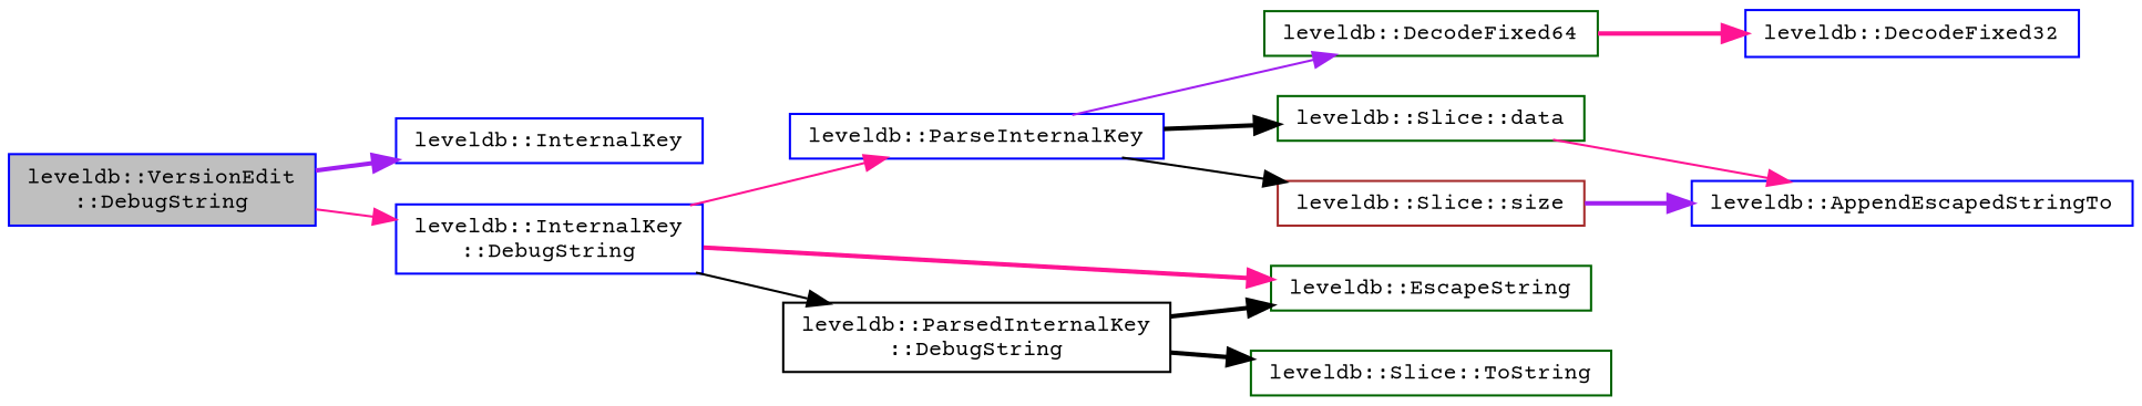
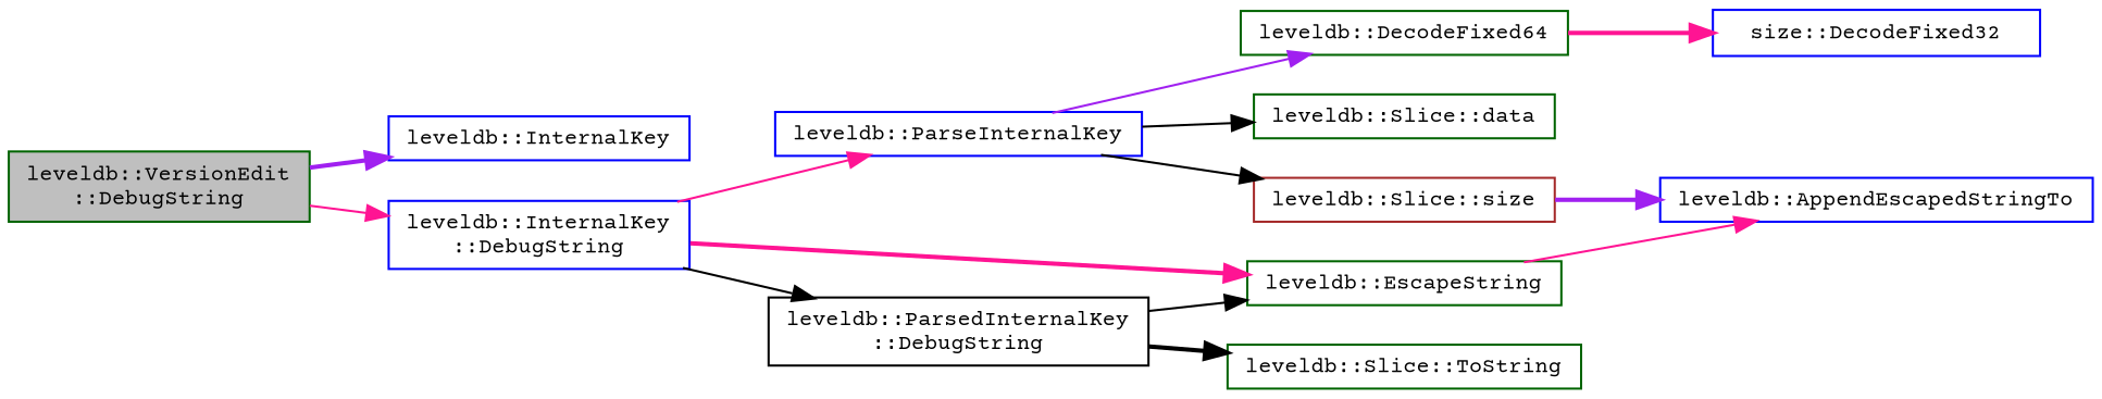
  digraph {
    fontname="Courier Prime"
    rankdir=LR
    node [color=darkgreen fillcolor=white fontname="Courier Prime" fontsize=10 shape=record style=filled]
    edge [color=deeppink fontname="Courier Prime" fontsize=10 labelfontname=Helvetica labelfontsize=10 style=bold]
-   n1 [color=blue fillcolor=grey75 fontcolor=black height=0.2 label="leveldb::VersionEdit\l::DebugString" width=0.4]
+   n1 [fillcolor=grey75 fontcolor=black height=0.2 label="leveldb::VersionEdit\l::DebugString" width=0.4]
    n2 [color=blue height=0.2 label="leveldb::InternalKey" width=0.4]
    n3 [color=blue height=0.2 label="leveldb::InternalKey\l::DebugString" width=0.4]
    n4 [color=blue height=0.2 label="leveldb::ParseInternalKey" width=0.4]
    n5 [color=black height=0.2 label="leveldb::ParsedInternalKey\l::DebugString" width=0.4]
    n6 [height=0.2 label="leveldb::EscapeString" width=0.4]
    n7 [color=brown height=0.2 label="leveldb::Slice::size" width=0.4]
    n8 [height=0.2 label="leveldb::DecodeFixed64" width=0.4]
    n9 [height=0.2 label="leveldb::Slice::data" width=0.4]
    n10 [height=0.2 label="leveldb::Slice::ToString" width=0.4]
    n11 [color=blue height=0.2 label="leveldb::AppendEscapedStringTo" width=0.4]
-   n12 [color=blue height=0.2 label="leveldb::DecodeFixed32" width=0.4]
+   n12 [color=blue height=0.2 label="size::DecodeFixed32" width=0.4]
    n1 -> n2 [color=purple]
    n1 -> n3 [style=solid]
    n3 -> n4 [style=solid]
    n3 -> n5 [color=black style=solid]
    n3 -> n6
    n4 -> n7 [color=black style=solid]
    n4 -> n8 [color=purple style=solid]
-   n4 -> n9 [color=black]
-   n5 -> n6 [color=black]
+   n4 -> n9 [color=black style=solid]
+   n5 -> n6 [color=black style=solid]
    n5 -> n10 [color=black]
-   n9 -> n11 [style=solid]
+   n6 -> n11 [style=solid]
    n7 -> n11 [color=purple]
    n8 -> n12
  }
